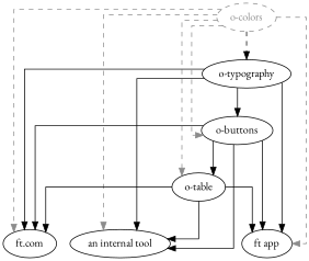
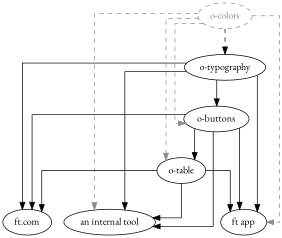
  digraph {
    concentrate=true
    fontname="EB Garamond"
    splines=ortho
    node [fontname="EB Garamond"]
    edge [fontname="EB Garamond"]
    "o-colors" [color="#8c8c8c" fontcolor="#8c8c8c" style=dashed]
    "o-typography"
    "o-buttons"
    "o-table"
    "ft.com"
    "ft app"
    "an internal tool"
    "o-colors" -> "o-typography" [color=black style=dashed]
    "o-colors" -> "o-buttons" [color="#8c8c8c" style=dashed]
    "o-colors" -> "o-table" [color="#8c8c8c" style=dashed]
-   "o-colors" -> "ft.com" [color="#8c8c8c" style=dashed]
    "o-colors" -> "ft app" [color="#8c8c8c" style=dashed]
    "o-colors" -> "an internal tool" [color="#8c8c8c" style=dashed]
    "o-typography" -> "o-buttons"
    "o-typography" -> "ft.com"
    "o-typography" -> "ft app"
    "o-typography" -> "an internal tool"
    "o-buttons" -> "o-table"
    "o-buttons" -> "ft.com"
    "o-buttons" -> "ft app"
    "o-buttons" -> "an internal tool"
    "o-table" -> "ft.com"
    "o-table" -> "ft app"
    "o-table" -> "an internal tool"
  }
